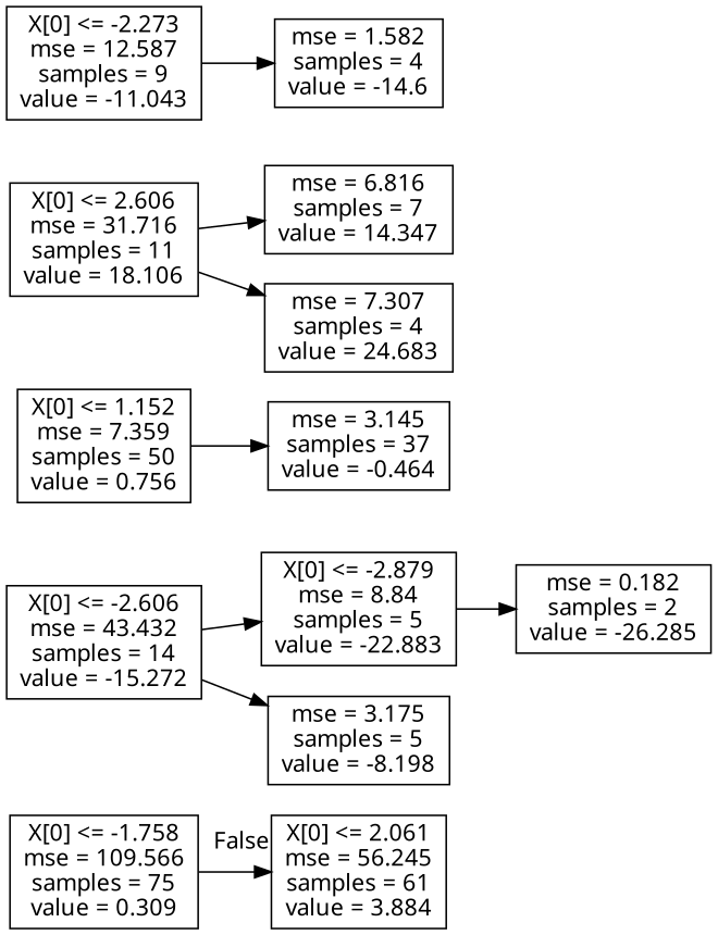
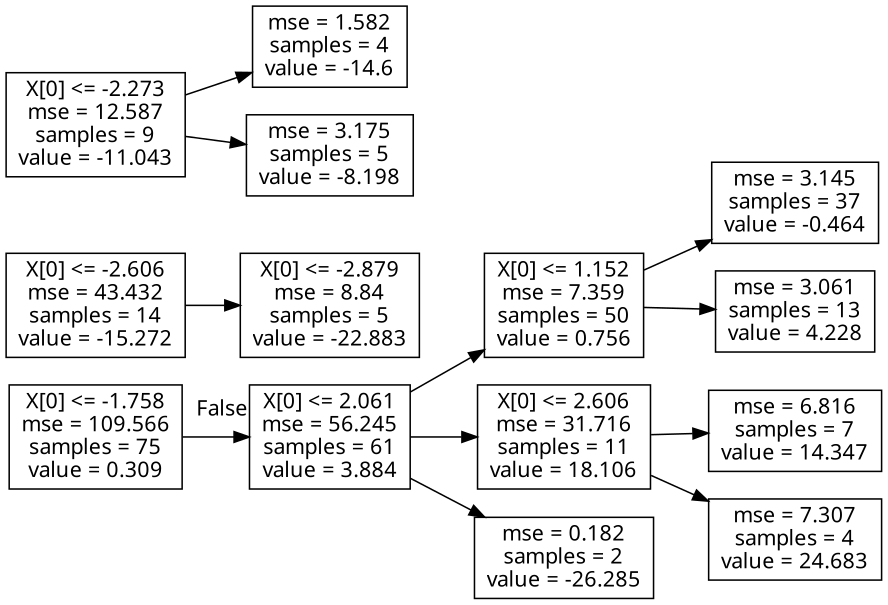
  digraph {
    fontname="Noto Sans"
    rankdir=LR
    node [fontname="Noto Sans" shape=box]
    edge [fontname="Noto Sans"]
    n1 [label="X[0] <= -1.758\nmse = 109.566\nsamples = 75\nvalue = 0.309"]
    n2 [label="X[0] <= 2.061\nmse = 56.245\nsamples = 61\nvalue = 3.884"]
    n3 [label="X[0] <= -2.606\nmse = 43.432\nsamples = 14\nvalue = -15.272"]
    n4 [label="X[0] <= -2.879\nmse = 8.84\nsamples = 5\nvalue = -22.883"]
    n5 [label="X[0] <= 1.152\nmse = 7.359\nsamples = 50\nvalue = 0.756"]
    n6 [label="X[0] <= 2.606\nmse = 31.716\nsamples = 11\nvalue = 18.106"]
    n7 [label="mse = 0.182\nsamples = 2\nvalue = -26.285"]
    n8 [label="X[0] <= -2.273\nmse = 12.587\nsamples = 9\nvalue = -11.043"]
    n9 [label="mse = 1.582\nsamples = 4\nvalue = -14.6"]
    n10 [label="mse = 3.175\nsamples = 5\nvalue = -8.198"]
    n11 [label="mse = 3.145\nsamples = 37\nvalue = -0.464"]
+   n12 [label="mse = 3.061\nsamples = 13\nvalue = 4.228"]
    n13 [label="mse = 6.816\nsamples = 7\nvalue = 14.347"]
    n14 [label="mse = 7.307\nsamples = 4\nvalue = 24.683"]
    n1 -> n2 [headlabel=False labelangle=-45 labeldistance=2.5]
+   n2 -> n5
+   n2 -> n6
    n3 -> n4
-   n4 -> n7
+   n2 -> n7
    n5 -> n11
+   n5 -> n12
    n6 -> n13
    n6 -> n14
    n8 -> n9
-   n3 -> n10
+   n8 -> n10
  }
